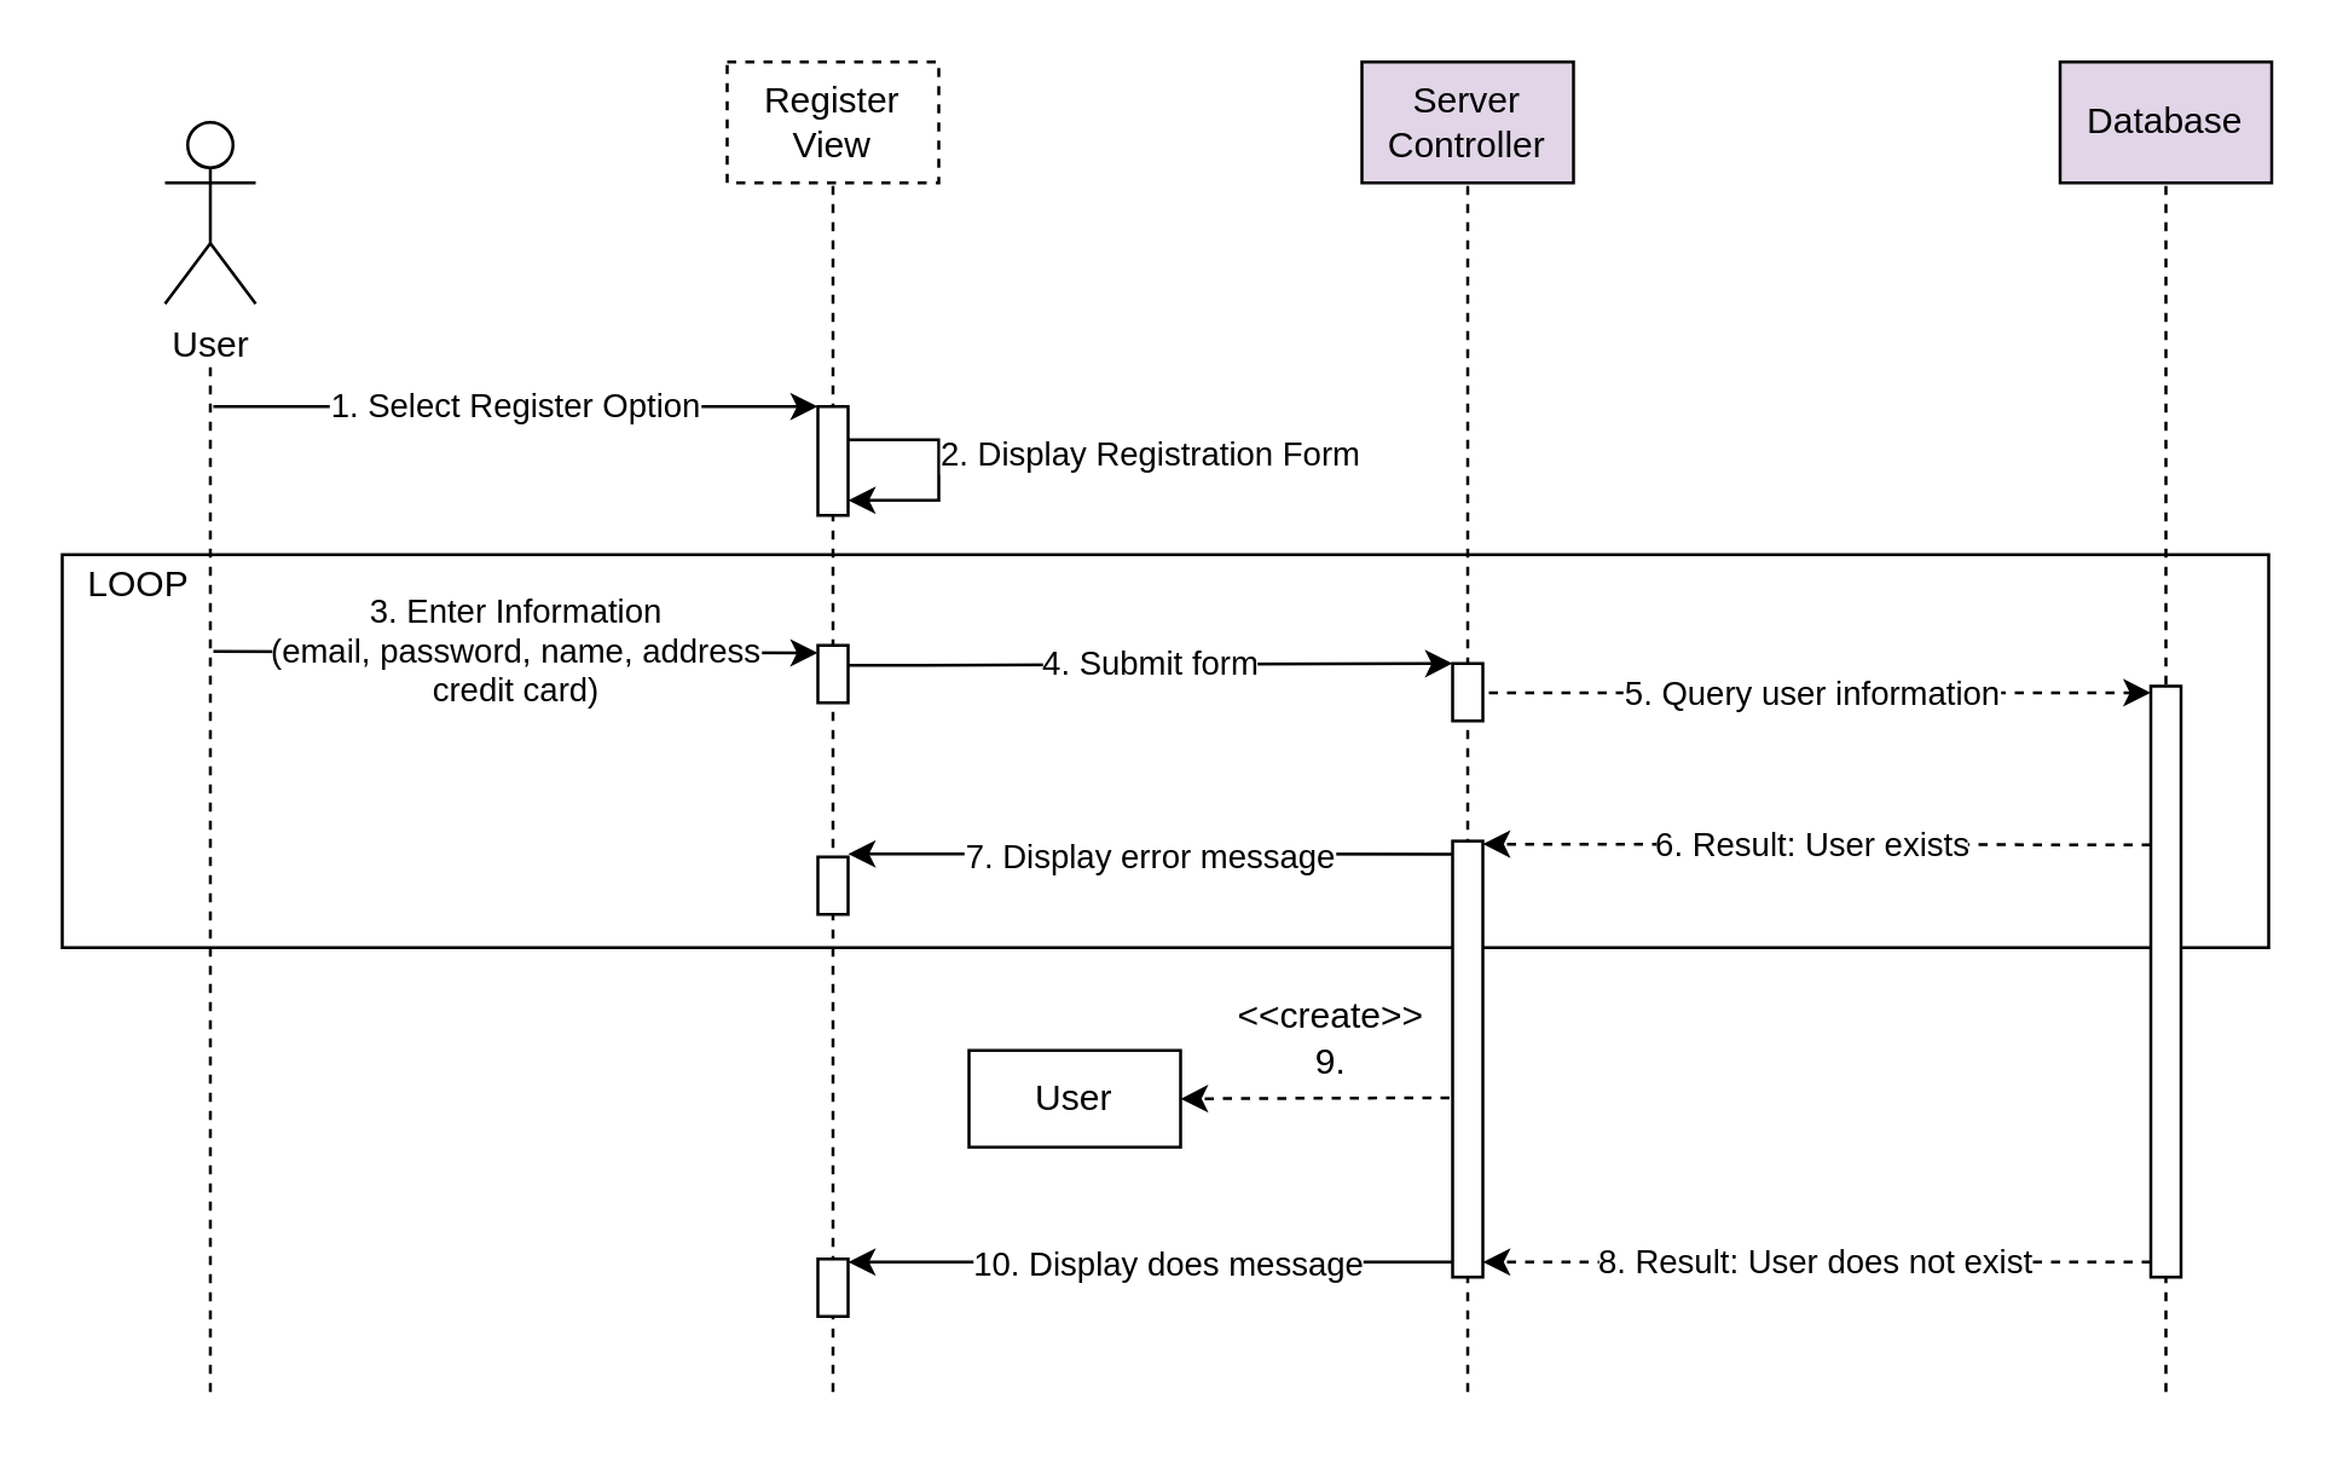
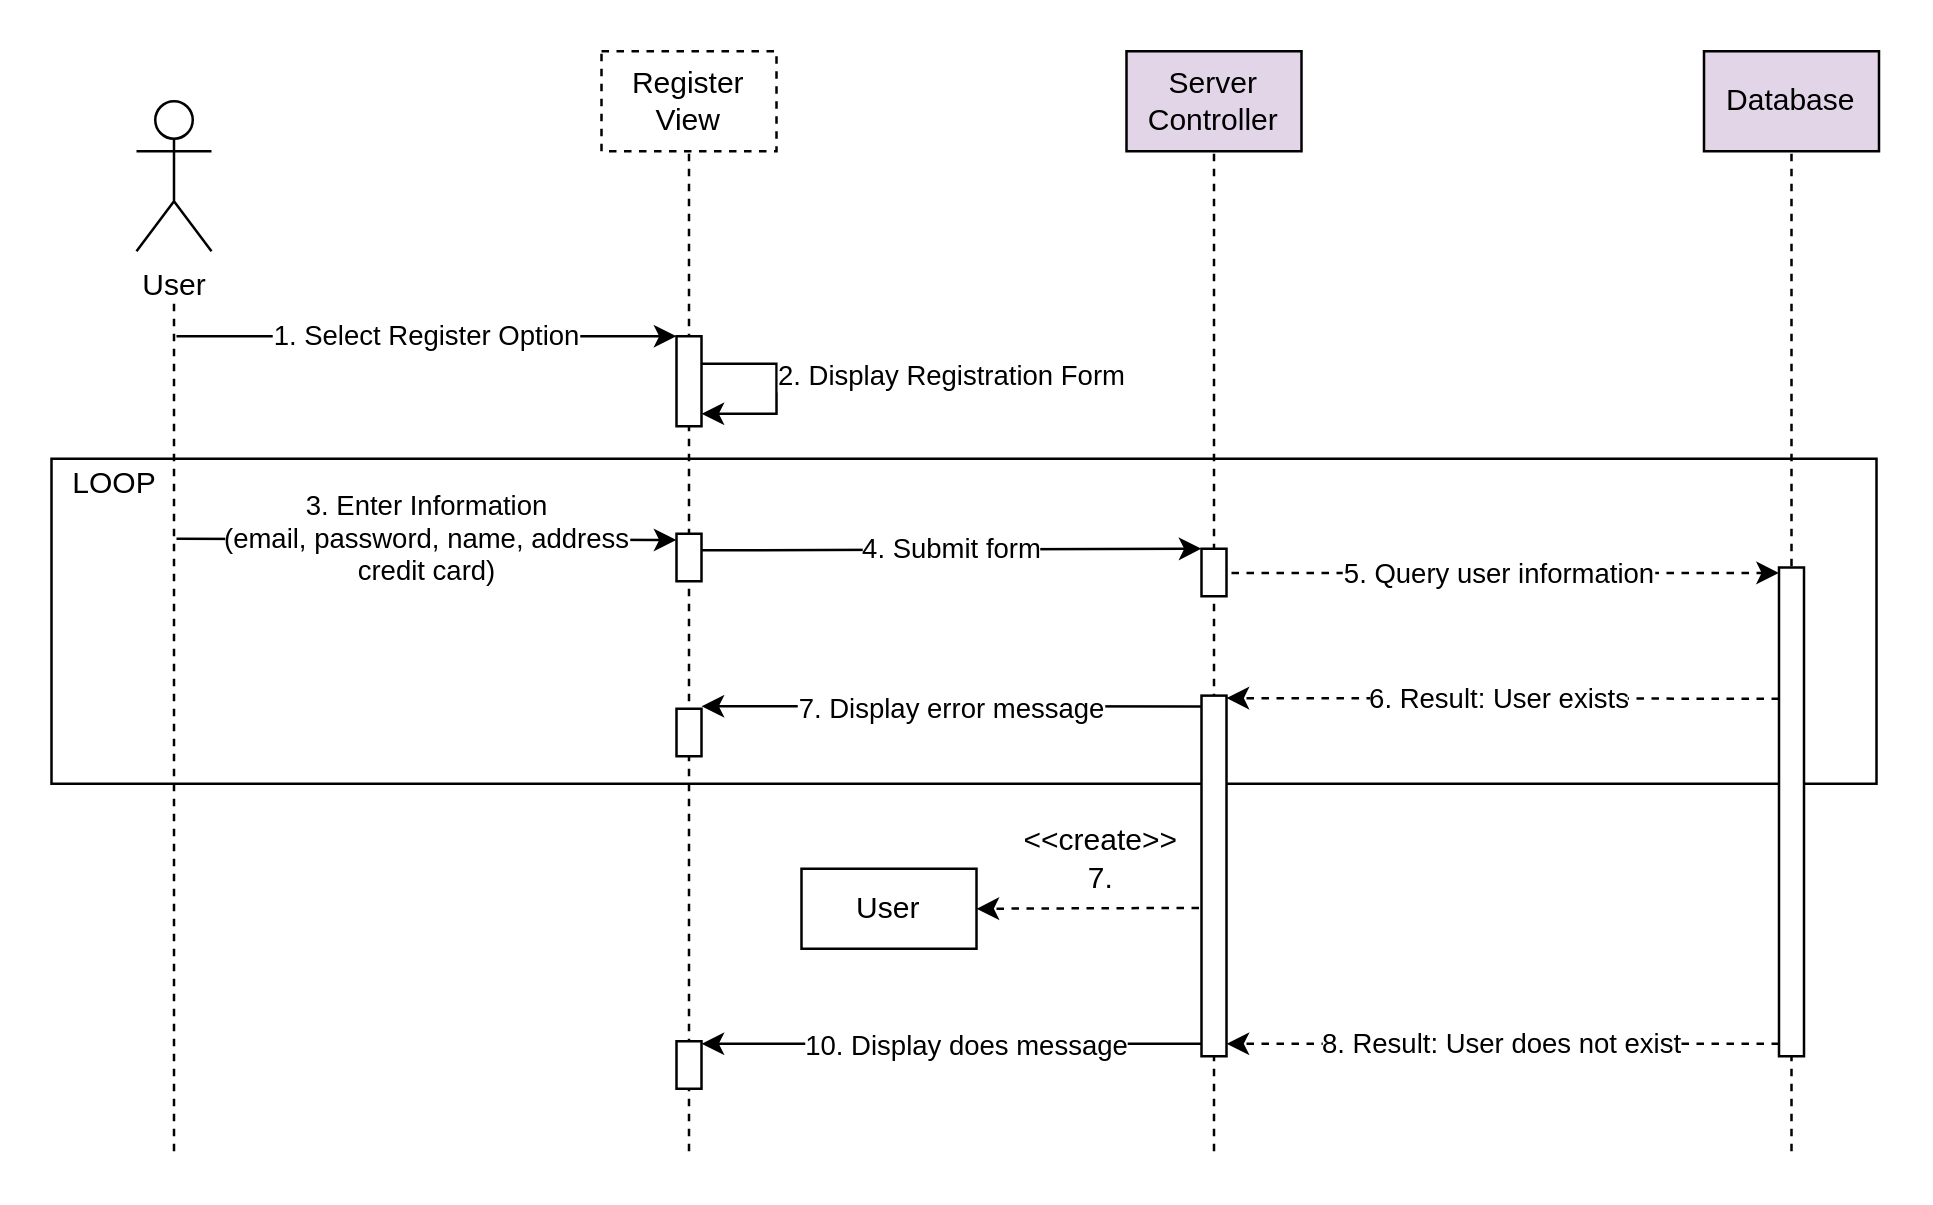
  <mxCell id="0" />
  <mxCell id="1" parent="0" />
  <mxCell id="2" value="" style="rounded=0;whiteSpace=wrap;html=1;strokeColor=default;fillColor=none;" vertex="1" parent="1"><mxGeometry x="20" y="183" width="730" height="130" as="geometry" /></mxCell>
  <mxCell id="3" value="User" style="shape=umlActor;verticalLabelPosition=bottom;verticalAlign=top;html=1;outlineConnect=0;strokeColor=#000000;fillColor=#FFFFFF;fontColor=#000000;" vertex="1" parent="1"><mxGeometry x="54" y="40" width="30" height="60" as="geometry" /></mxCell>
  <mxCell id="4" value="" style="endArrow=none;dashed=1;html=1;fontColor=#000000;strokeColor=#000000;" edge="1" parent="1"><mxGeometry width="50" height="50" relative="1" as="geometry"><mxPoint x="69" y="460" as="sourcePoint" /><mxPoint x="69" y="120" as="targetPoint" /></mxGeometry></mxCell>
  <mxCell id="5" value="Register&lt;br&gt;View" style="rounded=0;whiteSpace=wrap;html=1;fontColor=#000000;strokeColor=#000000;fillColor=#FFFFFF;dashed=1;" vertex="1" parent="1"><mxGeometry x="240" y="20" width="70" height="40" as="geometry" /></mxCell>
  <mxCell id="6" value="Server&lt;br&gt;Controller" style="rounded=0;whiteSpace=wrap;html=1;fontColor=#000000;strokeColor=#000000;fillColor=#e1d5e7;" vertex="1" parent="1"><mxGeometry x="450" y="20" width="70" height="40" as="geometry" /></mxCell>
  <mxCell id="7" value="Database" style="rounded=0;whiteSpace=wrap;html=1;fontColor=#000000;strokeColor=#000000;fillColor=#e1d5e7;" vertex="1" parent="1"><mxGeometry x="681" y="20" width="70" height="40" as="geometry" /></mxCell>
  <mxCell id="8" value="" style="endArrow=none;dashed=1;html=1;fontColor=#000000;strokeColor=#000000;entryX=0.5;entryY=1;entryDx=0;entryDy=0;startArrow=none;" edge="1" parent="1" target="5"><mxGeometry width="50" height="50" relative="1" as="geometry"><mxPoint x="275" y="460" as="sourcePoint" /><mxPoint x="275" y="120" as="targetPoint" /></mxGeometry></mxCell>
  <mxCell id="9" value="" style="endArrow=none;dashed=1;html=1;fontColor=#000000;strokeColor=#000000;startArrow=none;" edge="1" parent="1"><mxGeometry width="50" height="50" relative="1" as="geometry"><mxPoint x="485" y="460" as="sourcePoint" /><mxPoint x="485" y="60" as="targetPoint" /></mxGeometry></mxCell>
  <mxCell id="10" value="" style="endArrow=none;dashed=1;html=1;fontColor=#000000;strokeColor=#000000;startArrow=none;" edge="1" parent="1"><mxGeometry width="50" height="50" relative="1" as="geometry"><mxPoint x="716" y="460" as="sourcePoint" /><mxPoint x="716" y="60" as="targetPoint" /></mxGeometry></mxCell>
  <mxCell id="11" value="4. Submit form" style="endArrow=classic;html=1;labelBackgroundColor=#FFFFFF;fontColor=#000000;strokeColor=#000000;exitX=1;exitY=0.115;exitDx=0;exitDy=0;exitPerimeter=0;entryX=0;entryY=0;entryDx=0;entryDy=0;jumpSize=5;" edge="1" parent="1" target="30"><mxGeometry width="50" height="50" relative="1" as="geometry"><mxPoint x="280" y="219.63" as="sourcePoint" /><mxPoint x="480" y="215" as="targetPoint" /></mxGeometry></mxCell>
  <mxCell id="12" value="5. Query user information" style="edgeStyle=none;html=1;labelBackgroundColor=#FFFFFF;fontColor=#000000;strokeColor=#000000;dashed=1;" edge="1" parent="1"><mxGeometry relative="1" as="geometry"><mxPoint x="711" y="228.66" as="targetPoint" /><mxPoint x="486" y="228.66" as="sourcePoint" /></mxGeometry></mxCell>
  <mxCell id="13" style="edgeStyle=none;html=1;exitX=0.613;exitY=0.762;exitDx=0;exitDy=0;entryX=1;entryY=0.5;entryDx=0;entryDy=0;exitPerimeter=0;" edge="1" parent="1"><mxGeometry relative="1" as="geometry"><mxPoint x="479.75" y="282.06" as="sourcePoint" /><mxPoint x="280" y="282" as="targetPoint" /><Array as="points"><mxPoint x="380" y="282" /></Array></mxGeometry></mxCell>
  <mxCell id="14" value="7. Display error message" style="edgeLabel;html=1;align=center;verticalAlign=middle;resizable=0;points=[];" vertex="1" connectable="0" parent="13"><mxGeometry x="0.098" y="1" relative="1" as="geometry"><mxPoint x="10" y="-1" as="offset" /></mxGeometry></mxCell>
  <mxCell id="15" style="edgeStyle=none;html=1;exitX=0;exitY=0.75;exitDx=0;exitDy=0;entryX=1;entryY=0;entryDx=0;entryDy=0;dashed=1;" edge="1" parent="1"><mxGeometry relative="1" as="geometry"><mxPoint x="711" y="279" as="sourcePoint" /><mxPoint x="490" y="278.75" as="targetPoint" /></mxGeometry></mxCell>
  <mxCell id="16" value="6. Result: User exists" style="edgeLabel;html=1;align=center;verticalAlign=middle;resizable=0;points=[];" vertex="1" connectable="0" parent="15"><mxGeometry x="-0.144" y="2" relative="1" as="geometry"><mxPoint x="-17" y="-2" as="offset" /></mxGeometry></mxCell>
  <mxCell id="17" value="3. Enter Information&lt;br&gt;(email, password, name, address&lt;br&gt;credit card)" style="endArrow=classic;html=1;labelBackgroundColor=#FFFFFF;fontColor=#000000;strokeColor=#000000;entryX=0;entryY=0.25;entryDx=0;entryDy=0;" edge="1" parent="1"><mxGeometry width="50" height="50" relative="1" as="geometry"><mxPoint x="70" y="215" as="sourcePoint" /><mxPoint x="270" y="215.5" as="targetPoint" /></mxGeometry></mxCell>
  <mxCell id="18" value="User" style="rounded=0;whiteSpace=wrap;html=1;fontColor=#000000;strokeColor=#000000;fillColor=#FFFFFF;" vertex="1" parent="1"><mxGeometry x="320" y="347" width="70" height="32" as="geometry" /></mxCell>
  <mxCell id="19" value="1. Select Register Option" style="endArrow=classic;html=1;labelBackgroundColor=#FFFFFF;fontColor=#000000;strokeColor=#000000;entryX=0;entryY=0;entryDx=0;entryDy=0;" edge="1" parent="1" target="26"><mxGeometry width="50" height="50" relative="1" as="geometry"><mxPoint x="70" y="134" as="sourcePoint" /><mxPoint x="230" y="131" as="targetPoint" /></mxGeometry></mxCell>
- <mxCell id="20" value="&amp;lt;&amp;lt;create&amp;gt;&amp;gt;&lt;br&gt;9." style="text;html=1;strokeColor=none;fillColor=none;align=center;verticalAlign=middle;whiteSpace=wrap;rounded=0;fontColor=#000000;" vertex="1" parent="1"><mxGeometry x="410" y="328" width="60" height="30" as="geometry" /></mxCell>
+ <mxCell id="20" value="&amp;lt;&amp;lt;create&amp;gt;&amp;gt;&lt;br&gt;7." style="text;html=1;strokeColor=none;fillColor=none;align=center;verticalAlign=middle;whiteSpace=wrap;rounded=0;fontColor=#000000;" vertex="1" parent="1"><mxGeometry x="410" y="328" width="60" height="30" as="geometry" /></mxCell>
  <mxCell id="21" style="edgeStyle=none;html=1;exitX=0;exitY=0.75;exitDx=0;exitDy=0;entryX=1;entryY=0;entryDx=0;entryDy=0;dashed=1;" edge="1" parent="1"><mxGeometry relative="1" as="geometry"><mxPoint x="711" y="417" as="sourcePoint" /><mxPoint x="490" y="417" as="targetPoint" /></mxGeometry></mxCell>
  <mxCell id="22" value="8. Result: User does not exist" style="edgeLabel;html=1;align=center;verticalAlign=middle;resizable=0;points=[];" vertex="1" connectable="0" parent="21"><mxGeometry x="-0.144" y="2" relative="1" as="geometry"><mxPoint x="-17" y="-3" as="offset" /></mxGeometry></mxCell>
  <mxCell id="23" style="edgeStyle=none;html=1;exitX=0;exitY=0.5;exitDx=0;exitDy=0;" edge="1" parent="1"><mxGeometry relative="1" as="geometry"><mxPoint x="480" y="417" as="sourcePoint" /><mxPoint x="280" y="417" as="targetPoint" /></mxGeometry></mxCell>
  <mxCell id="24" value="10. Display does message" style="edgeLabel;html=1;align=center;verticalAlign=middle;resizable=0;points=[];" vertex="1" connectable="0" parent="1"><mxGeometry x="390" y="413" as="geometry"><mxPoint x="-5" y="4" as="offset" /></mxGeometry></mxCell>
  <mxCell id="25" value="LOOP" style="text;html=1;align=center;verticalAlign=middle;resizable=0;points=[];autosize=1;strokeColor=none;fillColor=none;" vertex="1" parent="1"><mxGeometry x="20" y="183" width="50" height="20" as="geometry" /></mxCell>
  <mxCell id="26" value="" style="rounded=0;whiteSpace=wrap;html=1;fontColor=#000000;strokeColor=#000000;fillColor=#FFFFFF;" vertex="1" parent="1"><mxGeometry x="270" y="134" width="10" height="36" as="geometry" /></mxCell>
  <mxCell id="27" value="" style="rounded=0;whiteSpace=wrap;html=1;fontColor=#000000;strokeColor=#000000;fillColor=#FFFFFF;" vertex="1" parent="1"><mxGeometry x="270" y="213" width="10" height="19" as="geometry" /></mxCell>
  <mxCell id="28" value="" style="rounded=0;whiteSpace=wrap;html=1;fontColor=#000000;strokeColor=#000000;fillColor=#FFFFFF;" vertex="1" parent="1"><mxGeometry x="270" y="283" width="10" height="19" as="geometry" /></mxCell>
  <mxCell id="29" value="" style="rounded=0;whiteSpace=wrap;html=1;fontColor=#000000;strokeColor=#000000;fillColor=#FFFFFF;" vertex="1" parent="1"><mxGeometry x="270" y="416" width="10" height="19" as="geometry" /></mxCell>
  <mxCell id="30" value="" style="rounded=0;whiteSpace=wrap;html=1;fontColor=#000000;strokeColor=#000000;fillColor=#FFFFFF;" vertex="1" parent="1"><mxGeometry x="480" y="219" width="10" height="19" as="geometry" /></mxCell>
  <mxCell id="31" value="" style="rounded=0;whiteSpace=wrap;html=1;fontColor=#000000;strokeColor=#000000;fillColor=#FFFFFF;" vertex="1" parent="1"><mxGeometry x="711" y="226.5" width="10" height="195.5" as="geometry" /></mxCell>
  <mxCell id="32" style="edgeStyle=none;jumpSize=5;html=1;exitX=-0.1;exitY=0.466;exitDx=0;exitDy=0;entryX=1;entryY=0.5;entryDx=0;entryDy=0;exitPerimeter=0;dashed=1;" edge="1" parent="1" target="18"><mxGeometry relative="1" as="geometry"><mxPoint x="479" y="362.65" as="sourcePoint" /></mxGeometry></mxCell>
  <mxCell id="33" value="" style="rounded=0;whiteSpace=wrap;html=1;fontColor=#000000;strokeColor=#000000;fillColor=#FFFFFF;" vertex="1" parent="1"><mxGeometry x="480" y="277.75" width="10" height="144.25" as="geometry" /></mxCell>
  <mxCell id="34" value="2. Display Registration Form" style="endArrow=classic;html=1;labelBackgroundColor=#FFFFFF;fontColor=#000000;strokeColor=#000000;edgeStyle=orthogonalEdgeStyle;rounded=0;" edge="1" parent="1"><mxGeometry x="-0.124" y="70" width="50" height="50" relative="1" as="geometry"><mxPoint x="280" y="145" as="sourcePoint" /><mxPoint x="280" y="165" as="targetPoint" /><Array as="points"><mxPoint x="310" y="145" /><mxPoint x="310" y="165" /></Array><mxPoint as="offset" /></mxGeometry></mxCell>
